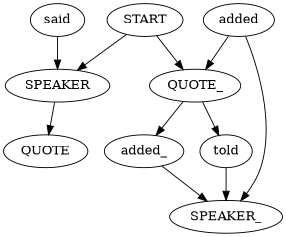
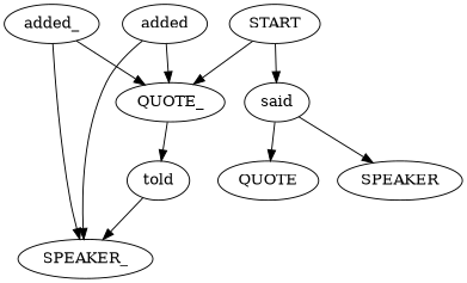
  digraph {
    START
    SPEAKER
    QUOTE_
    n4 [label=added_]
    told
    said
    QUOTE
    SPEAKER_
    added
-   START -> SPEAKER
+   START -> said
    START -> QUOTE_
-   QUOTE_ -> n4
+   n4 -> QUOTE_
    QUOTE_ -> told
    n4 -> SPEAKER_
    told -> SPEAKER_
    said -> SPEAKER
-   SPEAKER -> QUOTE
+   said -> QUOTE
    added -> QUOTE_
    added -> SPEAKER_
  }
